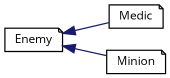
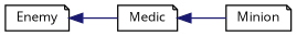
  digraph {
    fontname="Open Sans"
    rankdir=LR
    node [color=black fillcolor=white fontname="Open Sans" fontsize=10 shape=note style=filled]
    edge [color=midnightblue dir=back fontname="Open Sans" fontsize=10 labelfontname=Helvetica labelfontsize=10 style=solid]
    n1 [height=0.2 label=Enemy width=0.4]
    n2 [height=0.2 label=Medic width=0.4]
    n3 [height=0.2 label=Minion width=0.4]
    n1 -> n2
-   n1 -> n3
+   n2 -> n3
  }
